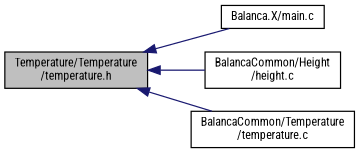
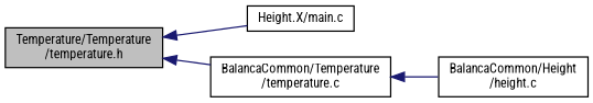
  digraph {
    fontname="Roboto Condensed"
    rankdir=LR
    node [color=black fillcolor=white fontname="Roboto Condensed" fontsize=10 shape=record style=filled]
    edge [color=midnightblue dir=back fontname="Roboto Condensed" fontsize=10 labelfontname=Helvetica labelfontsize=10 style=solid]
    n1 [fillcolor=grey75 fontcolor=black height=0.2 label="Temperature/Temperature\l/temperature.h" width=0.4]
-   n2 [height=0.2 label="Balanca.X/main.c" width=0.4]
+   n2 [height=0.2 label="Height.X/main.c" width=0.4]
    n3 [height=0.2 label="BalancaCommon/Height\l/height.c" width=0.4]
    n4 [height=0.2 label="BalancaCommon/Temperature\l/temperature.c" width=0.4]
    n1 -> n2
-   n1 -> n3
+   n4 -> n3
    n1 -> n4
  }
